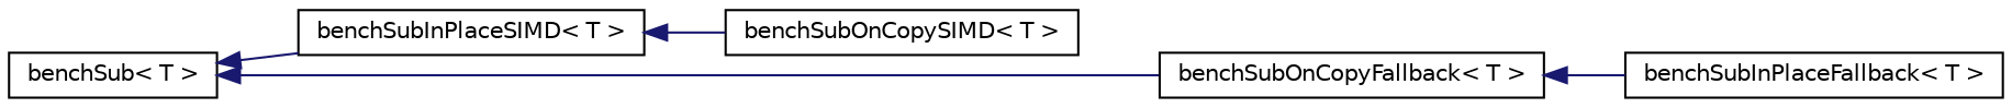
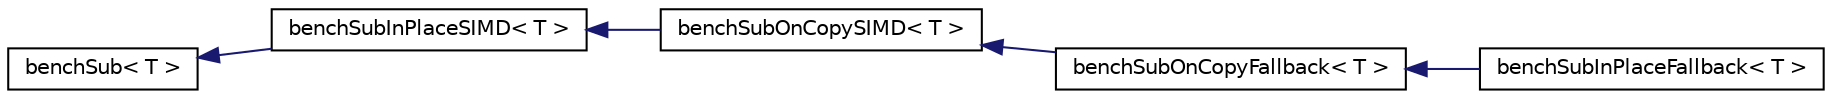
  digraph {
    rankdir=LR
    node [color=black fillcolor=white fontname=Helvetica fontsize=10 shape=record style=filled]
    edge [color=midnightblue dir=back fontname=Helvetica fontsize=10 labelfontname=Helvetica labelfontsize=10 style=solid]
    n1 [height=0.2 label="benchSub\< T \>" width=0.4]
    n2 [height=0.2 label="benchSubInPlaceSIMD\< T \>" width=0.4]
    n3 [height=0.2 label="benchSubOnCopyFallback\< T \>" width=0.4]
    n4 [height=0.2 label="benchSubInPlaceFallback\< T \>" width=0.4]
    n5 [height=0.2 label="benchSubOnCopySIMD\< T \>" width=0.4]
    n1 -> n2
-   n1 -> n3
+   n5 -> n3
    n2 -> n5
    n3 -> n4
  }
